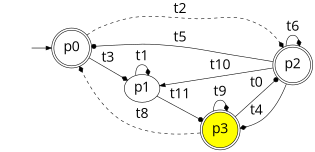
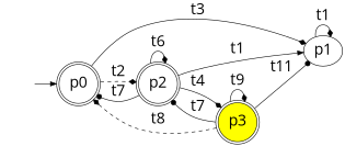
  digraph {
    fontname="Open Sans"
    labeljust=l
    nojustify=true
    rankdir=LR
    node [fontname="Open Sans" fontsize=25 shape=doublecircle]
    edge [arrowhead=diamond fontname="Open Sans" fontsize=25]
    I0 [style=invis width=0 shape=""]
    n2 [label=p0]
    n3 [label=p1 shape=""]
    n4 [label=p2]
    n5 [fillcolor=yellow label=p3 style=filled]
    I0 -> n2 [arrowhead=normal]
    n2 -> n3 [label=t3]
    n2 -> n4 [label=t2 style=dashed]
    n3 -> n3 [label=t1]
-   n4 -> n2 [arrowhead=dot label=t5]
-   n4 -> n3 [arrowhead=normal label=t10]
+   n4 -> n2 [arrowhead=dot label=t7]
+   n4 -> n3 [arrowhead=normal label=t1]
    n4 -> n4 [label=t6]
    n4 -> n5 [label=t4 style=solid]
    n5 -> n2 [label=t8 style=dashed]
-   n3 -> n5 [arrowhead=dot label=t11]
-   n5 -> n4 [arrowhead=dot label=t0]
+   n5 -> n3 [arrowhead=dot label=t11]
+   n5 -> n4 [arrowhead=dot label=t7]
    n5 -> n5 [label=t9]
  }
